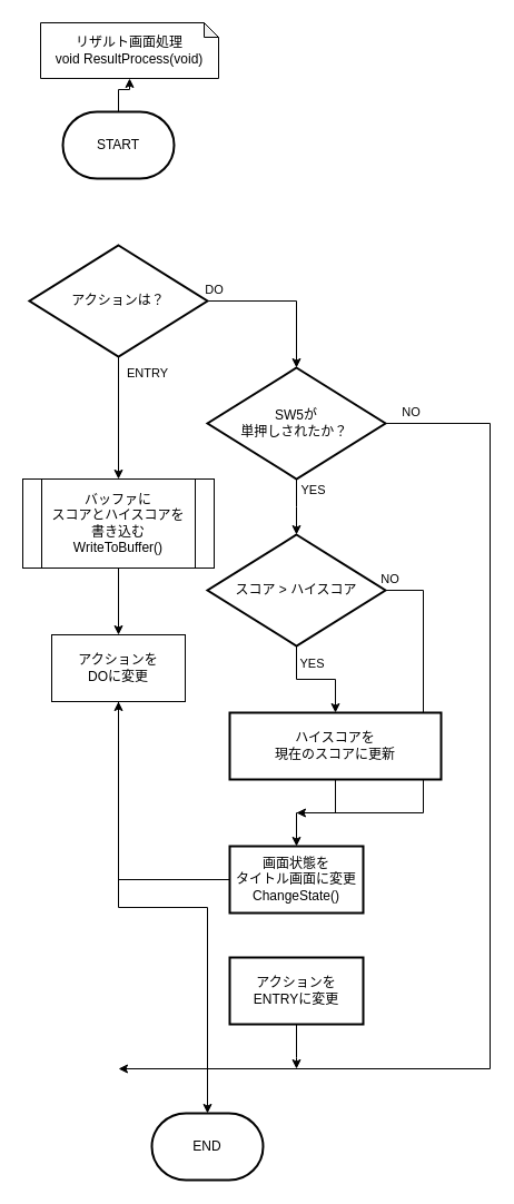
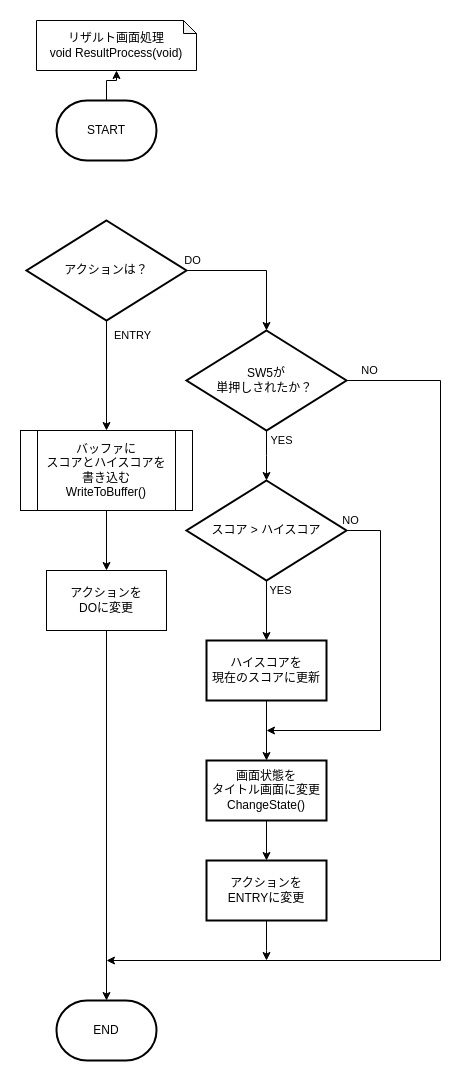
  <mxCell id="0" />
  <mxCell id="1" parent="0" />
  <mxCell id="2" value="リザルト画面処理&lt;br&gt;void ResultProcess(void)" style="shape=note;whiteSpace=wrap;html=1;backgroundOutline=1;darkOpacity=0.05;size=13;" parent="1" vertex="1"><mxGeometry x="36" y="20" width="160" height="50" as="geometry" /></mxCell>
  <mxCell id="3" value="" style="edgeStyle=orthogonalEdgeStyle;rounded=0;orthogonalLoop=1;jettySize=auto;html=1;" parent="1" source="4" target="2" edge="1"><mxGeometry relative="1" as="geometry" /></mxCell>
  <mxCell id="4" value="START" style="strokeWidth=2;html=1;shape=mxgraph.flowchart.terminator;whiteSpace=wrap;" parent="1" vertex="1"><mxGeometry x="56" y="100" width="100" height="60" as="geometry" /></mxCell>
  <mxCell id="5" value="DO" style="edgeStyle=orthogonalEdgeStyle;rounded=0;orthogonalLoop=1;jettySize=auto;html=1;exitX=1;exitY=0.5;exitDx=0;exitDy=0;exitPerimeter=0;entryX=0.5;entryY=0;entryDx=0;entryDy=0;entryPerimeter=0;" parent="1" source="8" target="12" edge="1"><mxGeometry x="-0.914" y="10" relative="1" as="geometry"><mxPoint x="365" y="470" as="targetPoint" /><mxPoint as="offset" /></mxGeometry></mxCell>
  <mxCell id="6" value="DO" style="edgeLabel;html=1;align=center;verticalAlign=middle;resizable=0;points=[];" parent="5" vertex="1" connectable="0"><mxGeometry x="-0.055" y="-27" relative="1" as="geometry"><mxPoint x="-142" y="-10" as="offset" /></mxGeometry></mxCell>
  <mxCell id="7" value="" style="edgeStyle=orthogonalEdgeStyle;rounded=0;orthogonalLoop=1;jettySize=auto;html=1;" edge="1" parent="1" source="8" target="25"><mxGeometry relative="1" as="geometry" /></mxCell>
  <mxCell id="8" value="アクションは？" style="strokeWidth=2;html=1;shape=mxgraph.flowchart.decision;whiteSpace=wrap;" parent="1" vertex="1"><mxGeometry x="26" y="220" width="160" height="100" as="geometry" /></mxCell>
- <mxCell id="9" value="END" style="strokeWidth=2;html=1;shape=mxgraph.flowchart.terminator;whiteSpace=wrap;" parent="1" vertex="1"><mxGeometry x="136" y="1000" width="100" height="60" as="geometry" /></mxCell>
+ <mxCell id="9" value="END" style="strokeWidth=2;html=1;shape=mxgraph.flowchart.terminator;whiteSpace=wrap;" parent="1" vertex="1"><mxGeometry x="56" y="1000" width="100" height="60" as="geometry" /></mxCell>
  <mxCell id="10" value="YES" style="edgeStyle=orthogonalEdgeStyle;rounded=0;orthogonalLoop=1;jettySize=auto;html=1;" parent="1" source="12" edge="1"><mxGeometry x="-0.6" y="15" relative="1" as="geometry"><mxPoint as="offset" /><mxPoint x="266" y="480" as="targetPoint" /></mxGeometry></mxCell>
  <mxCell id="11" value="NO" style="edgeStyle=orthogonalEdgeStyle;rounded=0;orthogonalLoop=1;jettySize=auto;html=1;exitX=1;exitY=0.5;exitDx=0;exitDy=0;exitPerimeter=0;" parent="1" source="12" edge="1"><mxGeometry x="-0.955" y="10" relative="1" as="geometry"><mxPoint x="106" y="960" as="targetPoint" /><Array as="points"><mxPoint x="440" y="380" /><mxPoint x="440" y="960" /></Array><mxPoint as="offset" /></mxGeometry></mxCell>
  <mxCell id="12" value="SW5が&lt;br&gt;単押しされたか？&amp;nbsp;" style="strokeWidth=2;html=1;shape=mxgraph.flowchart.decision;whiteSpace=wrap;" parent="1" vertex="1"><mxGeometry x="186" y="330" width="160" height="100" as="geometry" /></mxCell>
  <mxCell id="13" value="ENTRY" style="edgeStyle=orthogonalEdgeStyle;rounded=0;orthogonalLoop=1;jettySize=auto;html=1;entryX=0.5;entryY=0;entryDx=0;entryDy=0;exitX=0.5;exitY=1;exitDx=0;exitDy=0;" parent="1" source="25" target="15" edge="1"><mxGeometry x="-1" y="177" relative="1" as="geometry"><mxPoint x="106" y="390" as="targetPoint" /><mxPoint x="106" y="515" as="sourcePoint" /><mxPoint x="-151" y="-175" as="offset" /></mxGeometry></mxCell>
  <mxCell id="14" style="edgeStyle=orthogonalEdgeStyle;rounded=0;orthogonalLoop=1;jettySize=auto;html=1;exitX=0.5;exitY=1;exitDx=0;exitDy=0;entryX=0.5;entryY=0;entryDx=0;entryDy=0;entryPerimeter=0;" parent="1" source="15" target="9" edge="1"><mxGeometry relative="1" as="geometry" /></mxCell>
  <mxCell id="15" value="アクションを&lt;br&gt;DOに変更" style="whiteSpace=wrap;html=1;" parent="1" vertex="1"><mxGeometry x="46" y="570" width="120" height="60" as="geometry" /></mxCell>
- <mxCell id="16" value="" style="edgeStyle=orthogonalEdgeStyle;rounded=0;orthogonalLoop=1;jettySize=auto;html=1;" parent="1" source="17" target="15" edge="1"><mxGeometry relative="1" as="geometry" /></mxCell>
+ <mxCell id="16" value="" style="edgeStyle=orthogonalEdgeStyle;rounded=0;orthogonalLoop=1;jettySize=auto;html=1;" parent="1" source="17" target="19" edge="1"><mxGeometry relative="1" as="geometry" /></mxCell>
  <mxCell id="17" value="画面状態を&lt;br&gt;タイトル画面に変更&lt;br&gt;ChangeState()" style="whiteSpace=wrap;html=1;strokeWidth=2;" parent="1" vertex="1"><mxGeometry x="206" y="760" width="120" height="60" as="geometry" /></mxCell>
  <mxCell id="18" style="edgeStyle=orthogonalEdgeStyle;rounded=0;orthogonalLoop=1;jettySize=auto;html=1;exitX=0.5;exitY=1;exitDx=0;exitDy=0;strokeWidth=1;" parent="1" source="19" edge="1"><mxGeometry relative="1" as="geometry"><mxPoint x="266" y="960" as="targetPoint" /><Array as="points"><mxPoint x="266" y="950" /><mxPoint x="266" y="950" /></Array></mxGeometry></mxCell>
  <mxCell id="19" value="アクションを&lt;br&gt;ENTRYに変更" style="whiteSpace=wrap;html=1;strokeWidth=2;" parent="1" vertex="1"><mxGeometry x="206" y="860" width="120" height="60" as="geometry" /></mxCell>
  <mxCell id="20" value="YES" style="edgeStyle=orthogonalEdgeStyle;rounded=0;orthogonalLoop=1;jettySize=auto;html=1;" parent="1" source="22" target="24" edge="1"><mxGeometry x="-0.667" y="14" relative="1" as="geometry"><mxPoint as="offset" /></mxGeometry></mxCell>
  <mxCell id="21" value="NO" style="edgeStyle=orthogonalEdgeStyle;rounded=0;orthogonalLoop=1;jettySize=auto;html=1;exitX=1;exitY=0.5;exitDx=0;exitDy=0;exitPerimeter=0;" parent="1" source="22" edge="1"><mxGeometry x="-0.978" y="10" relative="1" as="geometry"><mxPoint x="266" y="730" as="targetPoint" /><Array as="points"><mxPoint x="380" y="530" /><mxPoint x="380" y="730" /></Array><mxPoint as="offset" /></mxGeometry></mxCell>
  <mxCell id="22" value="スコア &amp;gt; ハイスコア" style="strokeWidth=2;html=1;shape=mxgraph.flowchart.decision;whiteSpace=wrap;" parent="1" vertex="1"><mxGeometry x="186" y="480" width="160" height="100" as="geometry" /></mxCell>
  <mxCell id="23" value="" style="edgeStyle=orthogonalEdgeStyle;rounded=0;orthogonalLoop=1;jettySize=auto;html=1;" parent="1" source="24" target="17" edge="1"><mxGeometry relative="1" as="geometry" /></mxCell>
- <mxCell id="24" value="ハイスコアを&lt;br&gt;現在のスコアに更新" style="whiteSpace=wrap;html=1;strokeWidth=2;" parent="1" vertex="1"><mxGeometry x="206" y="640" width="190" height="60" as="geometry" /></mxCell>
+ <mxCell id="24" value="ハイスコアを&lt;br&gt;現在のスコアに更新" style="whiteSpace=wrap;html=1;strokeWidth=2;" parent="1" vertex="1"><mxGeometry x="206" y="640" width="120" height="60" as="geometry" /></mxCell>
  <mxCell id="25" value="バッファに&lt;br&gt;スコアとハイスコアを&lt;br&gt;書き込む&lt;br&gt;WriteToBuffer()" style="shape=process;whiteSpace=wrap;html=1;backgroundOutline=1;" vertex="1" parent="1"><mxGeometry x="20" y="430" width="172" height="80" as="geometry" /></mxCell>
